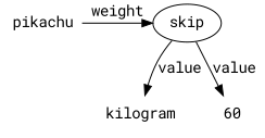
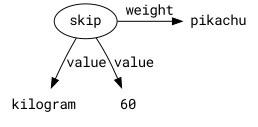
  digraph {
    fontname="Roboto Mono"
    node [fontname="Roboto Mono" shape=none]
    edge [fontname="Roboto Mono"]
    pikachu
    skip [shape=""]
    n3 [label=<kilogram>]
    n4 [label=<60>]
    subgraph sub_1 {
      rank=same
      pikachu
      skip
    }
-   pikachu -> skip [label=<weight>]
+   skip -> pikachu [label=<weight>]
    skip -> n3 [label=value]
    skip -> n4 [label=value]
  }
